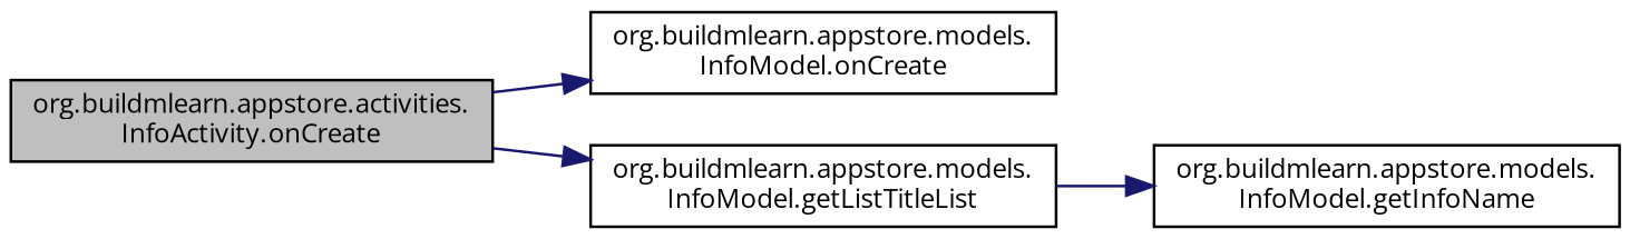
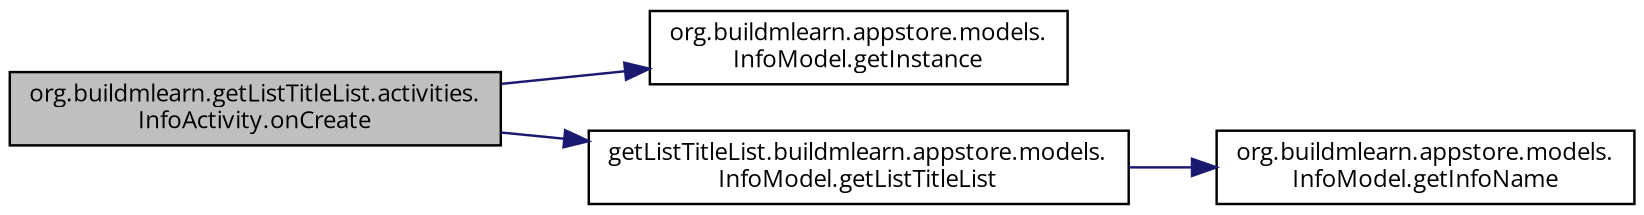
  digraph {
    fontname="Open Sans"
    rankdir=LR
    node [color=black fontname="Open Sans" fontsize=10 shape=record]
    edge [color=midnightblue fontname="Open Sans" fontsize=10 labelfontname=Helvetica labelfontsize=10 style=solid]
-   n1 [fillcolor=grey75 fontcolor=black height=0.2 label="org.buildmlearn.appstore.activities.\lInfoActivity.onCreate" style=filled width=0.4]
-   n2 [height=0.2 label="org.buildmlearn.appstore.models.\lInfoModel.onCreate" width=0.4]
-   n3 [height=0.2 label="org.buildmlearn.appstore.models.\lInfoModel.getListTitleList" width=0.4]
+   n1 [fillcolor=grey75 fontcolor=black height=0.2 label="org.buildmlearn.getListTitleList.activities.\lInfoActivity.onCreate" style=filled width=0.4]
+   n2 [height=0.2 label="org.buildmlearn.appstore.models.\lInfoModel.getInstance" width=0.4]
+   n3 [height=0.2 label="getListTitleList.buildmlearn.appstore.models.\lInfoModel.getListTitleList" width=0.4]
    n4 [height=0.2 label="org.buildmlearn.appstore.models.\lInfoModel.getInfoName" width=0.4]
    n1 -> n2
    n1 -> n3
    n3 -> n4
  }
